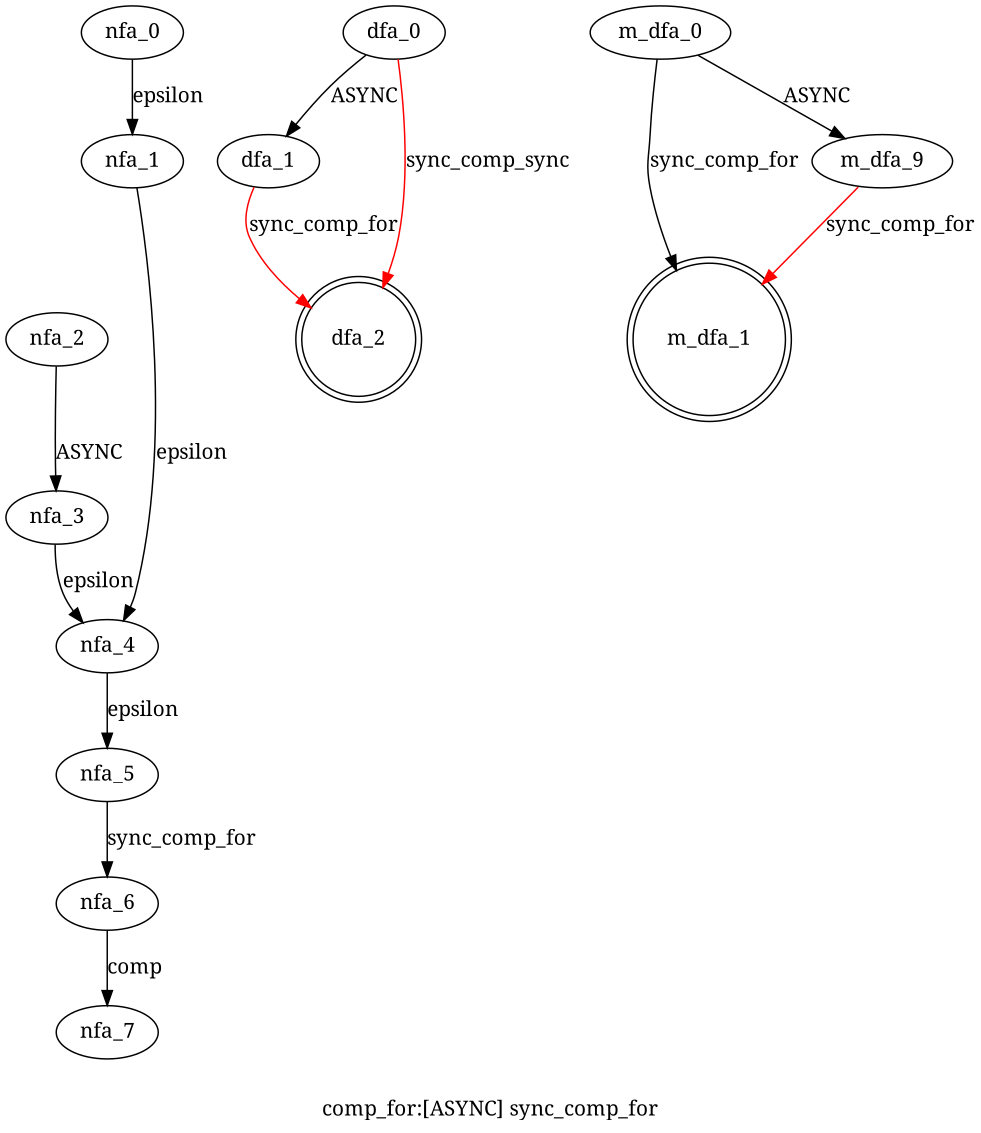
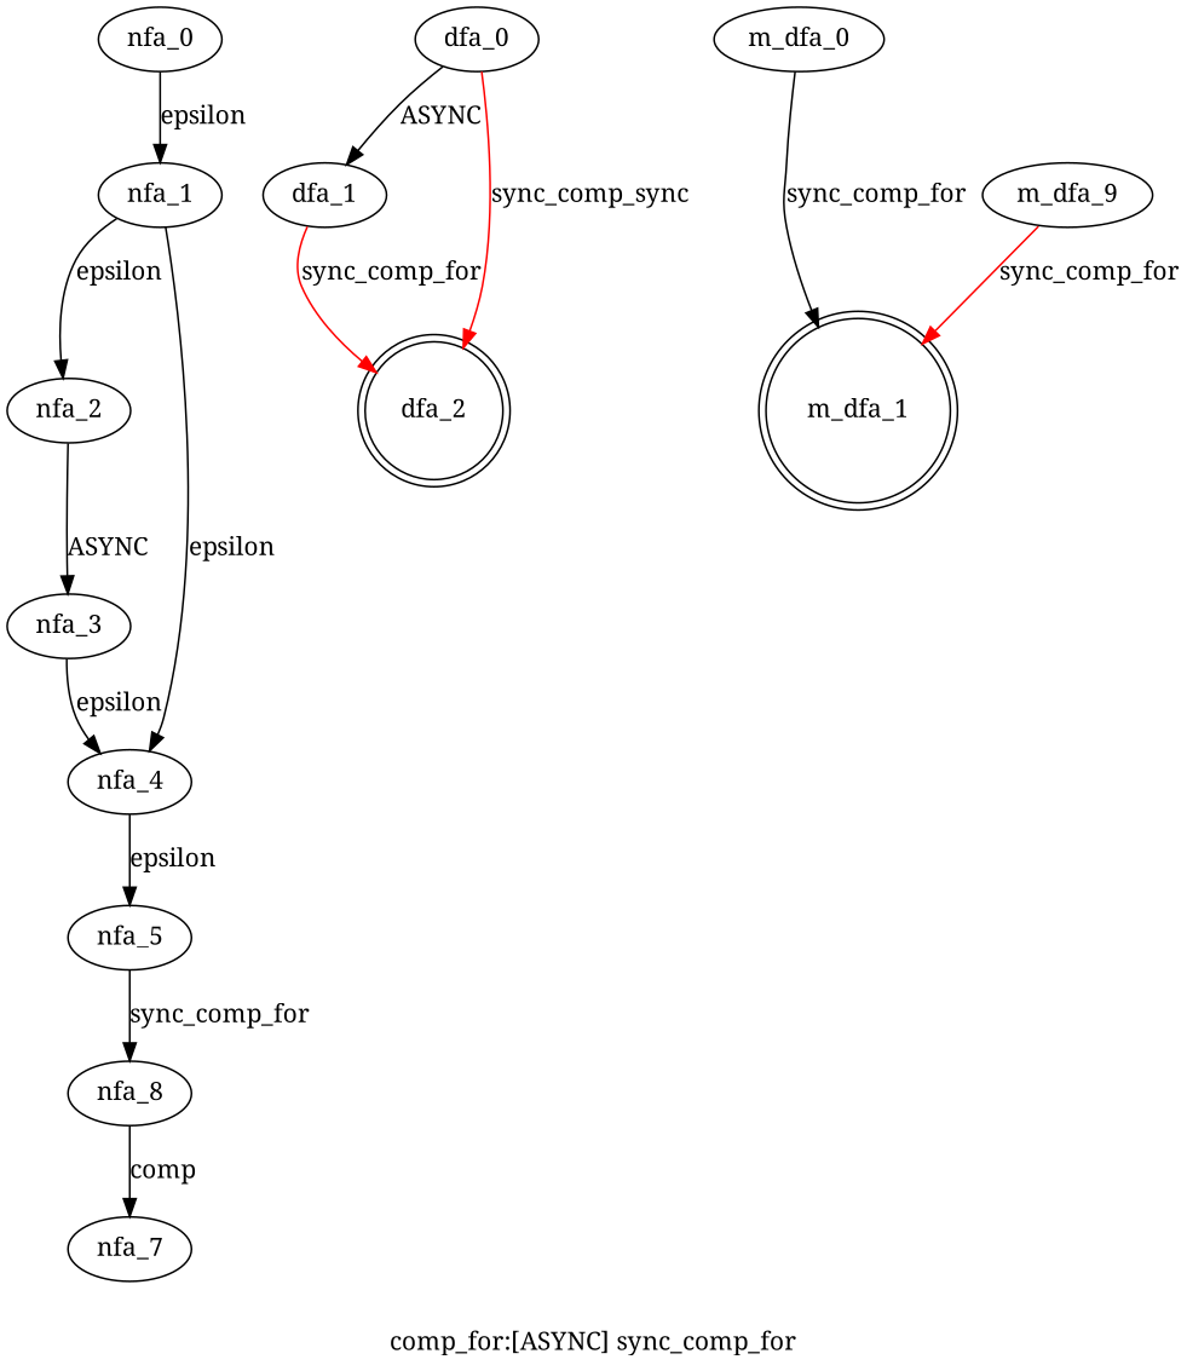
  digraph {
    fontname="Noto Serif"
    label="comp_for:[ASYNC] sync_comp_for"
    node [fontname="Noto Serif"]
    edge [fontname="Noto Serif"]
    nfa_0
    nfa_1
    nfa_2
    nfa_4
    nfa_3
    nfa_5
-   nfa_6
+   nfa_6 [label=nfa_8]
    nfa_7
    dfa_0
    dfa_1
    dfa_2 [shape=doublecircle]
    m_dfa_1 [shape=doublecircle]
    m_dfa_0
    n14 [label=m_dfa_9]
    subgraph sub_1 {
      nfa_0
      nfa_1
      nfa_2
      nfa_4
      nfa_3
      nfa_5
      nfa_6
      nfa_7
    }
    subgraph sub_2 {
      dfa_0
      dfa_1
      dfa_2
    }
    subgraph sub_3 {
      m_dfa_1
      m_dfa_0
      n14
    }
    nfa_0 -> nfa_1 [label=epsilon]
+   nfa_1 -> nfa_2 [label=epsilon]
    nfa_1 -> nfa_4 [label=epsilon]
    nfa_2 -> nfa_3 [label=ASYNC]
    nfa_4 -> nfa_5 [label=epsilon]
    nfa_3 -> nfa_4 [label=epsilon]
    nfa_5 -> nfa_6 [label=sync_comp_for]
    nfa_6 -> nfa_7 [label=comp]
    dfa_0 -> dfa_1 [label=ASYNC]
    dfa_0 -> dfa_2 [color=red label=sync_comp_sync]
    dfa_1 -> dfa_2 [color=red label=sync_comp_for]
    m_dfa_0 -> m_dfa_1 [color=black label=sync_comp_for]
-   m_dfa_0 -> n14 [label=ASYNC]
    n14 -> m_dfa_1 [color=red label=sync_comp_for]
  }
